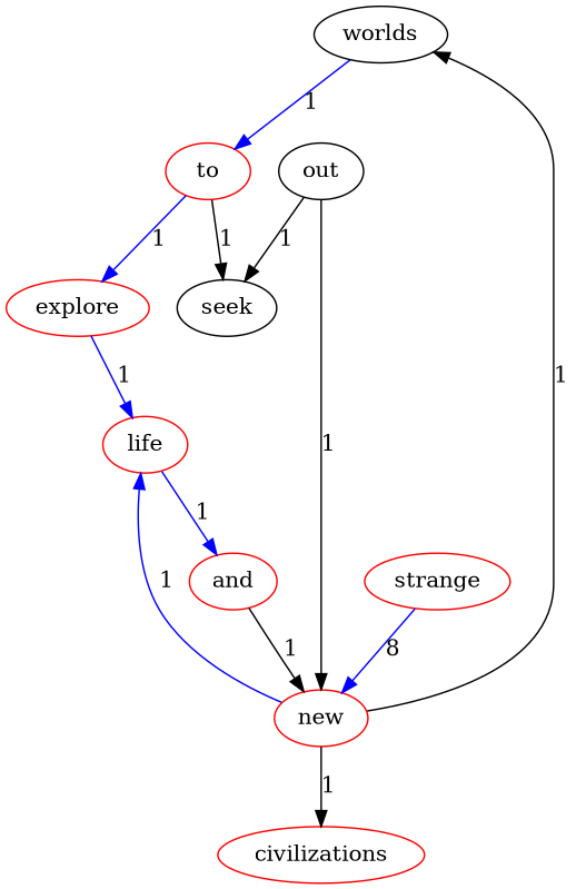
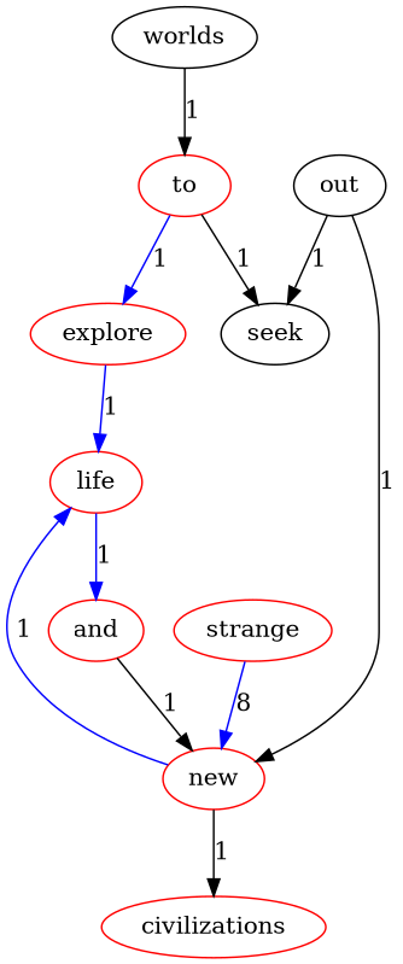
  digraph {
    node [color=red]
    worlds [color=""]
    new
    civilizations
    life
    to
    and
    explore
    seek [color=""]
    strange
    out [color=""]
-   worlds -> to [label=1 color=blue]
-   new -> worlds [label=1]
+   worlds -> to [label=1]
    new -> civilizations [label=1]
    new -> life [color=blue label=1]
    life -> and [color=blue label=1]
    to -> explore [color=blue label=1]
    to -> seek [label=1]
    and -> new [label=1]
    explore -> life [color=blue label=1]
    strange -> new [color=blue label=8]
    out -> new [label=1]
    out -> seek [label=1]
  }
